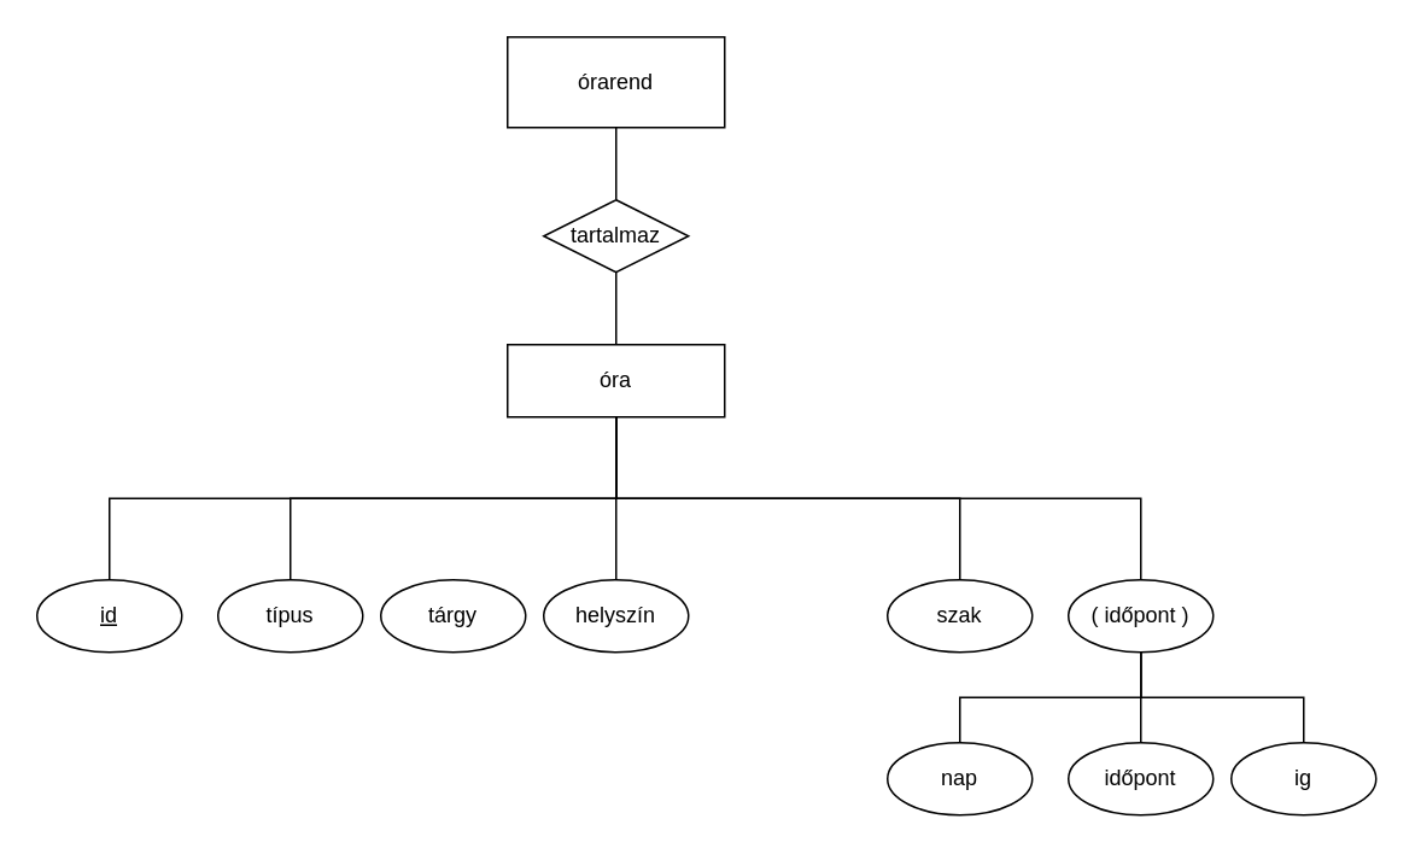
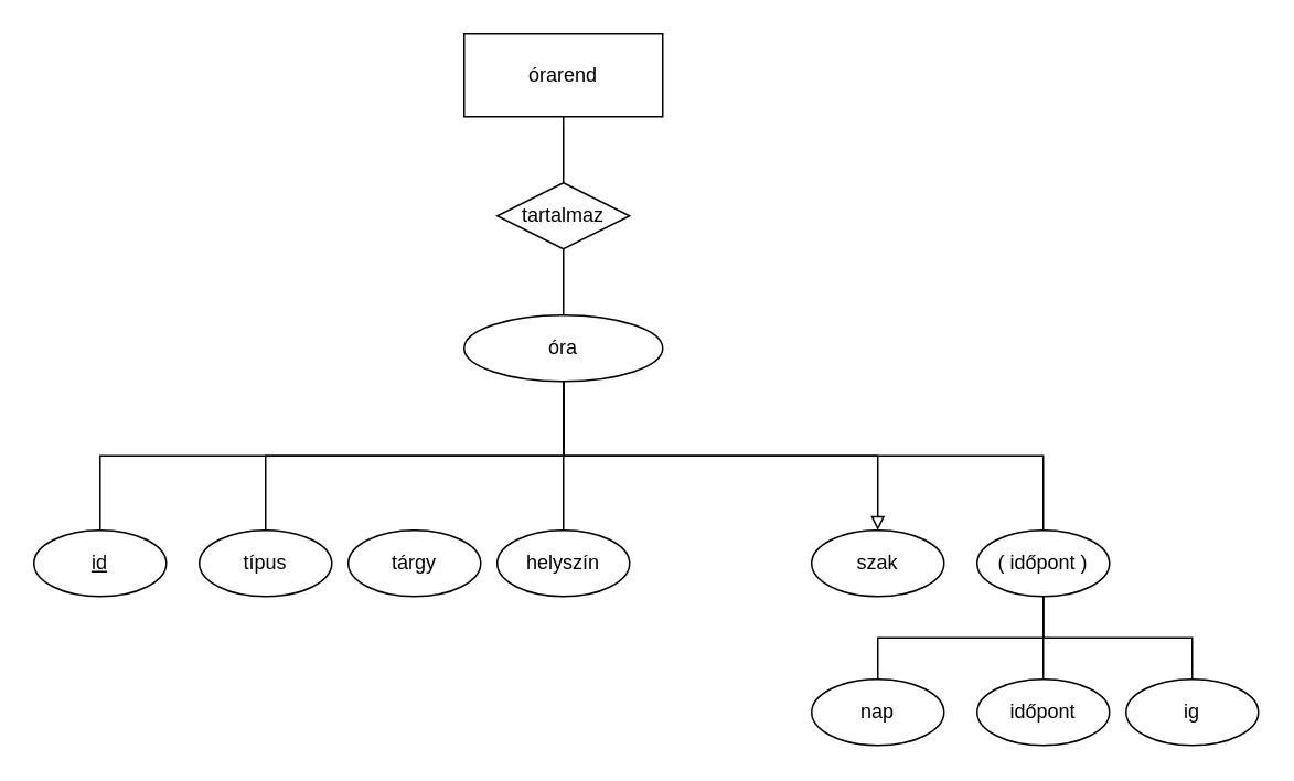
  <mxCell id="0" />
  <mxCell id="1" parent="0" />
  <mxCell id="2" style="edgeStyle=orthogonalEdgeStyle;rounded=0;orthogonalLoop=1;jettySize=auto;html=1;exitX=0.5;exitY=1;exitDx=0;exitDy=0;entryX=0.5;entryY=0;entryDx=0;entryDy=0;endArrow=none;endFill=0;" edge="1" parent="1" source="3" target="10"><mxGeometry relative="1" as="geometry" /></mxCell>
  <mxCell id="3" value="órarend" style="rounded=0;whiteSpace=wrap;html=1;" parent="1" vertex="1"><mxGeometry x="280" y="20" width="120" height="50" as="geometry" /></mxCell>
  <mxCell id="4" style="edgeStyle=orthogonalEdgeStyle;rounded=0;orthogonalLoop=1;jettySize=auto;html=1;exitX=0.5;exitY=1;exitDx=0;exitDy=0;entryX=0.5;entryY=0;entryDx=0;entryDy=0;endArrow=none;endFill=0;" edge="1" parent="1" source="8" target="11"><mxGeometry relative="1" as="geometry" /></mxCell>
  <mxCell id="5" style="edgeStyle=orthogonalEdgeStyle;rounded=0;orthogonalLoop=1;jettySize=auto;html=1;exitX=0.5;exitY=1;exitDx=0;exitDy=0;entryX=0.5;entryY=0;entryDx=0;entryDy=0;endArrow=none;endFill=0;" edge="1" parent="1" source="8" target="12"><mxGeometry relative="1" as="geometry" /></mxCell>
  <mxCell id="6" style="edgeStyle=orthogonalEdgeStyle;rounded=0;orthogonalLoop=1;jettySize=auto;html=1;exitX=0.5;exitY=1;exitDx=0;exitDy=0;entryX=0.5;entryY=0;entryDx=0;entryDy=0;endArrow=none;endFill=0;" edge="1" parent="1" source="8" target="14"><mxGeometry relative="1" as="geometry" /></mxCell>
- <mxCell id="7" style="edgeStyle=orthogonalEdgeStyle;rounded=0;orthogonalLoop=1;jettySize=auto;html=1;exitX=0.5;exitY=1;exitDx=0;exitDy=0;entryX=0.5;entryY=0;entryDx=0;entryDy=0;endArrow=none;endFill=0;" edge="1" parent="1" source="8" target="18"><mxGeometry relative="1" as="geometry" /></mxCell>
- <mxCell id="8" value="óra" style="rounded=0;whiteSpace=wrap;html=1;" parent="1" vertex="1"><mxGeometry x="280" y="190" width="120" height="40" as="geometry" /></mxCell>
+ <mxCell id="7" style="edgeStyle=orthogonalEdgeStyle;rounded=0;orthogonalLoop=1;jettySize=auto;html=1;exitX=0.5;exitY=1;exitDx=0;exitDy=0;entryX=0.5;entryY=0;entryDx=0;entryDy=0;endArrow=block;endFill=0;" edge="1" parent="1" source="8" target="18"><mxGeometry relative="1" as="geometry" /></mxCell>
+ <mxCell id="8" value="óra" style="ellipse;whiteSpace=wrap;html=1;" parent="1" vertex="1"><mxGeometry x="280" y="190" width="120" height="40" as="geometry" /></mxCell>
  <mxCell id="9" style="edgeStyle=orthogonalEdgeStyle;rounded=0;orthogonalLoop=1;jettySize=auto;html=1;exitX=0.5;exitY=1;exitDx=0;exitDy=0;entryX=0.5;entryY=0;entryDx=0;entryDy=0;endArrow=none;endFill=0;" edge="1" parent="1" source="10" target="8"><mxGeometry relative="1" as="geometry" /></mxCell>
  <mxCell id="10" value="tartalmaz" style="rhombus;whiteSpace=wrap;html=1;" vertex="1" parent="1"><mxGeometry x="300" y="110" width="80" height="40" as="geometry" /></mxCell>
  <mxCell id="11" value="&lt;u&gt;id&lt;/u&gt;" style="ellipse;whiteSpace=wrap;html=1;" vertex="1" parent="1"><mxGeometry x="20" y="320" width="80" height="40" as="geometry" /></mxCell>
  <mxCell id="12" value="típus" style="ellipse;whiteSpace=wrap;html=1;" vertex="1" parent="1"><mxGeometry x="120" y="320" width="80" height="40" as="geometry" /></mxCell>
  <mxCell id="13" value="tárgy" style="ellipse;whiteSpace=wrap;html=1;" vertex="1" parent="1"><mxGeometry x="210" y="320" width="80" height="40" as="geometry" /></mxCell>
  <mxCell id="14" value="helyszín" style="ellipse;whiteSpace=wrap;html=1;" vertex="1" parent="1"><mxGeometry x="300" y="320" width="80" height="40" as="geometry" /></mxCell>
  <mxCell id="15" value="időpont" style="ellipse;whiteSpace=wrap;html=1;" vertex="1" parent="1"><mxGeometry x="590" y="410" width="80" height="40" as="geometry" /></mxCell>
  <mxCell id="16" value="nap" style="ellipse;whiteSpace=wrap;html=1;" vertex="1" parent="1"><mxGeometry x="490" y="410" width="80" height="40" as="geometry" /></mxCell>
  <mxCell id="17" value="ig" style="ellipse;whiteSpace=wrap;html=1;" vertex="1" parent="1"><mxGeometry x="680" y="410" width="80" height="40" as="geometry" /></mxCell>
  <mxCell id="18" value="szak" style="ellipse;whiteSpace=wrap;html=1;" vertex="1" parent="1"><mxGeometry x="490" y="320" width="80" height="40" as="geometry" /></mxCell>
  <mxCell id="19" style="edgeStyle=orthogonalEdgeStyle;rounded=0;orthogonalLoop=1;jettySize=auto;html=1;exitX=0.5;exitY=1;exitDx=0;exitDy=0;entryX=0.5;entryY=0;entryDx=0;entryDy=0;endArrow=none;endFill=0;" edge="1" parent="1" source="22" target="16"><mxGeometry relative="1" as="geometry" /></mxCell>
  <mxCell id="20" style="edgeStyle=orthogonalEdgeStyle;rounded=0;orthogonalLoop=1;jettySize=auto;html=1;exitX=0.5;exitY=1;exitDx=0;exitDy=0;entryX=0.5;entryY=0;entryDx=0;entryDy=0;endArrow=none;endFill=0;" edge="1" parent="1" source="22" target="15"><mxGeometry relative="1" as="geometry" /></mxCell>
  <mxCell id="21" style="edgeStyle=orthogonalEdgeStyle;rounded=0;orthogonalLoop=1;jettySize=auto;html=1;exitX=0.5;exitY=1;exitDx=0;exitDy=0;entryX=0.5;entryY=0;entryDx=0;entryDy=0;endArrow=none;endFill=0;" edge="1" parent="1" source="22" target="17"><mxGeometry relative="1" as="geometry" /></mxCell>
  <mxCell id="22" value="( időpont )" style="ellipse;whiteSpace=wrap;html=1;" vertex="1" parent="1"><mxGeometry x="590" y="320" width="80" height="40" as="geometry" /></mxCell>
  <mxCell id="23" style="edgeStyle=orthogonalEdgeStyle;rounded=0;orthogonalLoop=1;jettySize=auto;html=1;exitX=0.5;exitY=1;exitDx=0;exitDy=0;entryX=0.5;entryY=0;entryDx=0;entryDy=0;endArrow=none;endFill=0;" edge="1" parent="1" source="8" target="22"><mxGeometry relative="1" as="geometry" /></mxCell>
